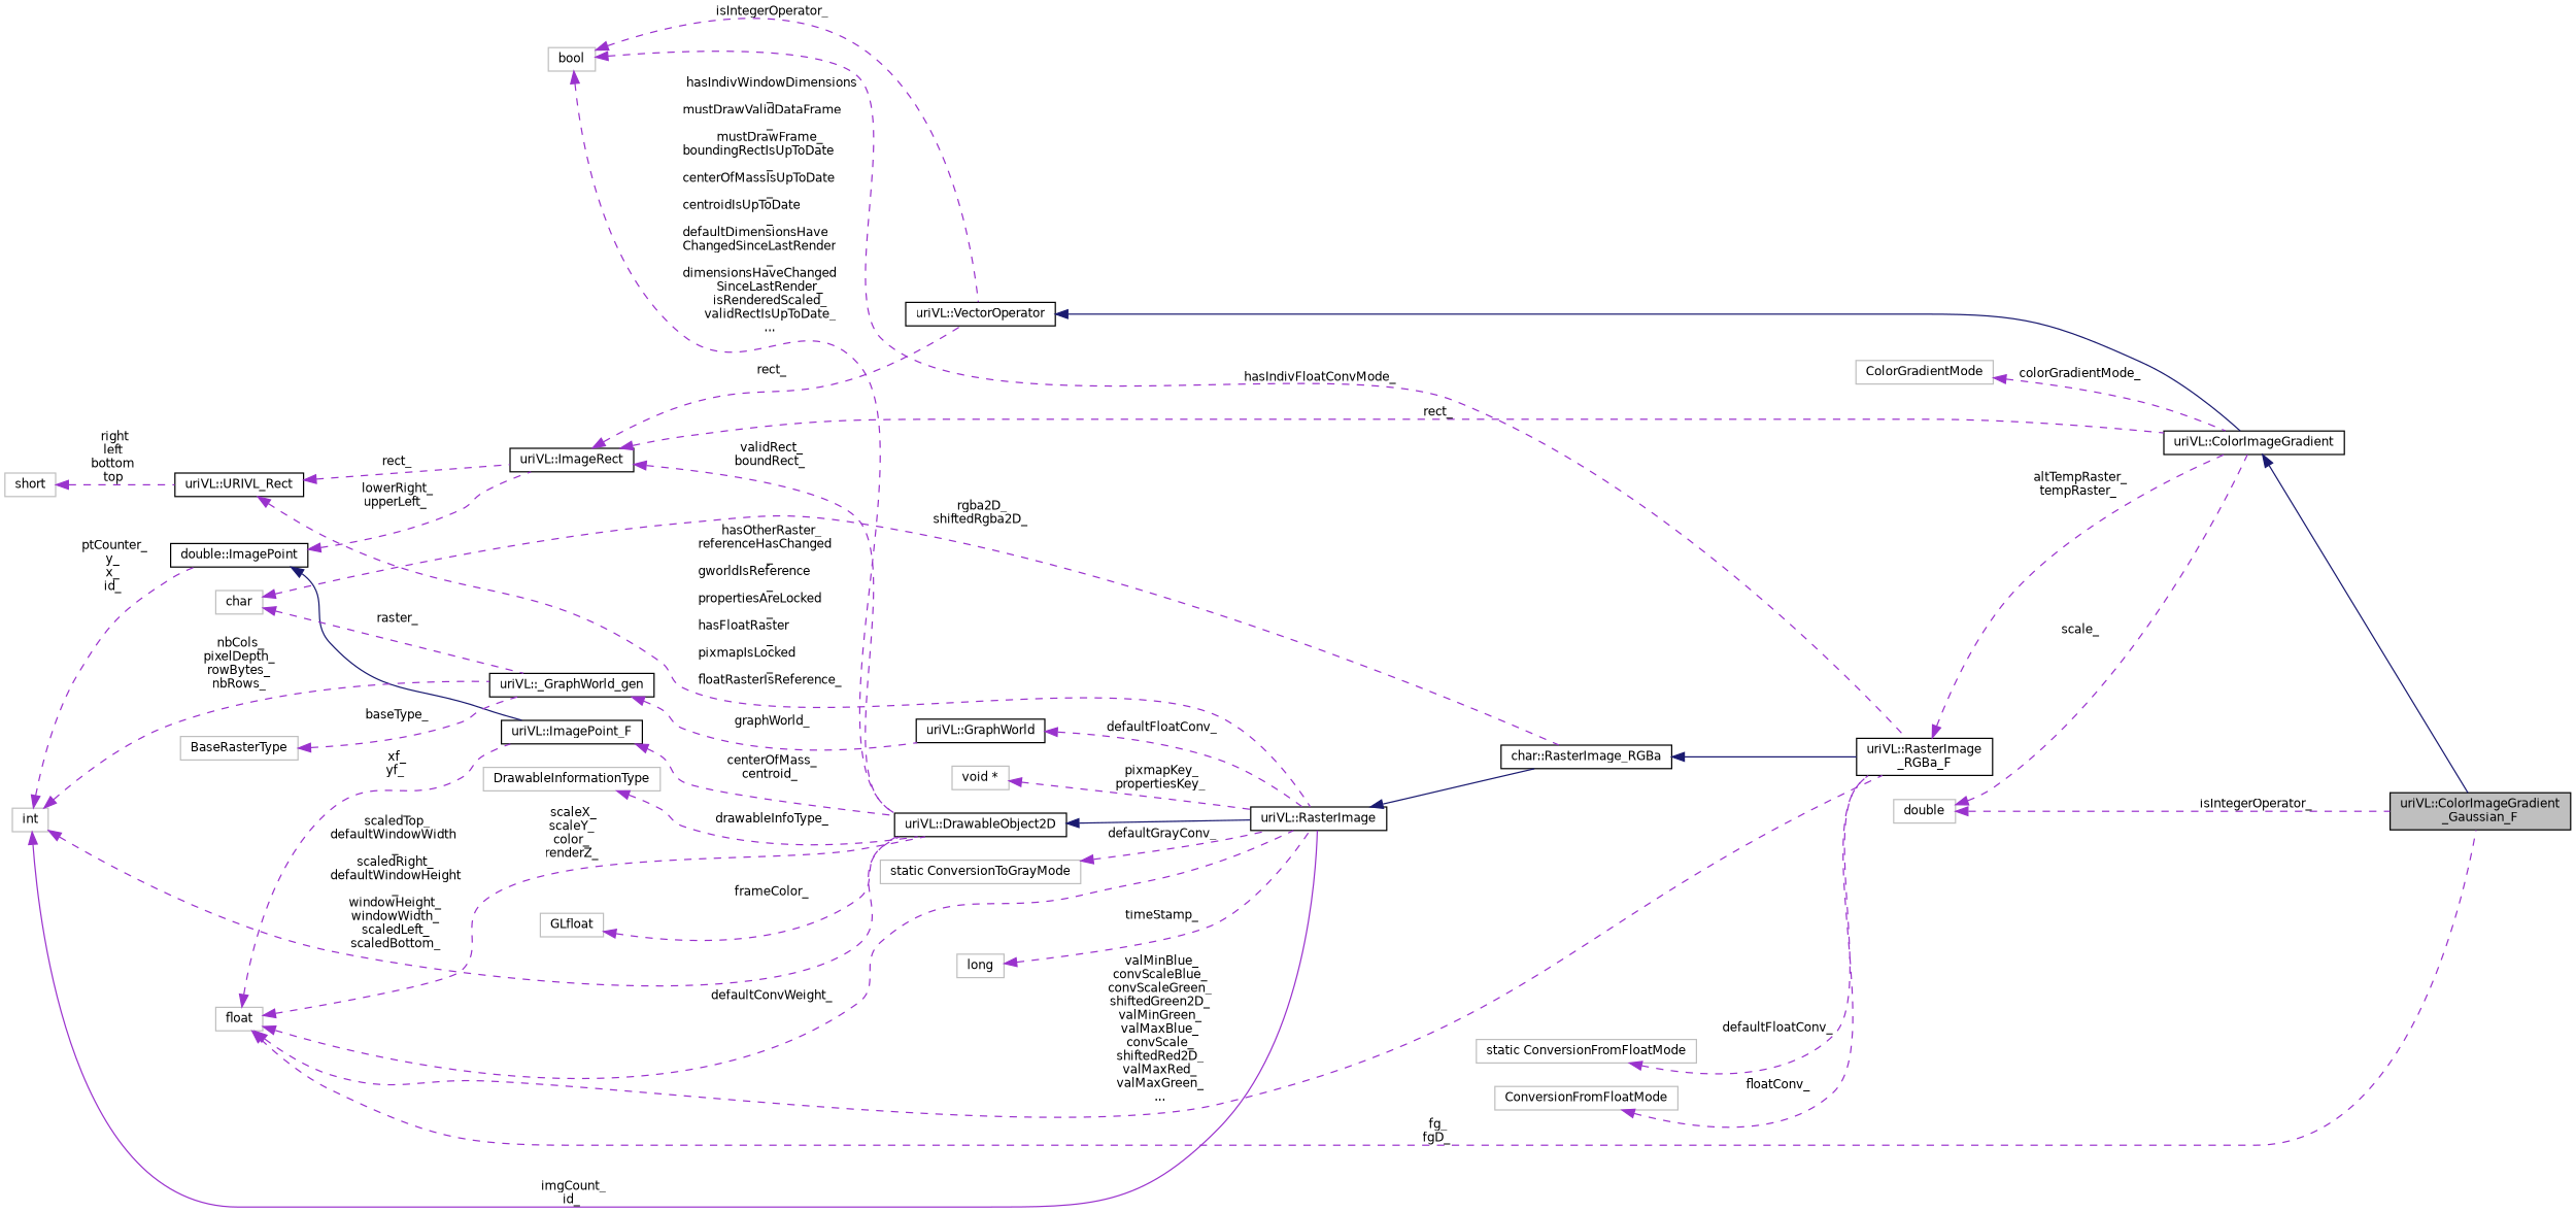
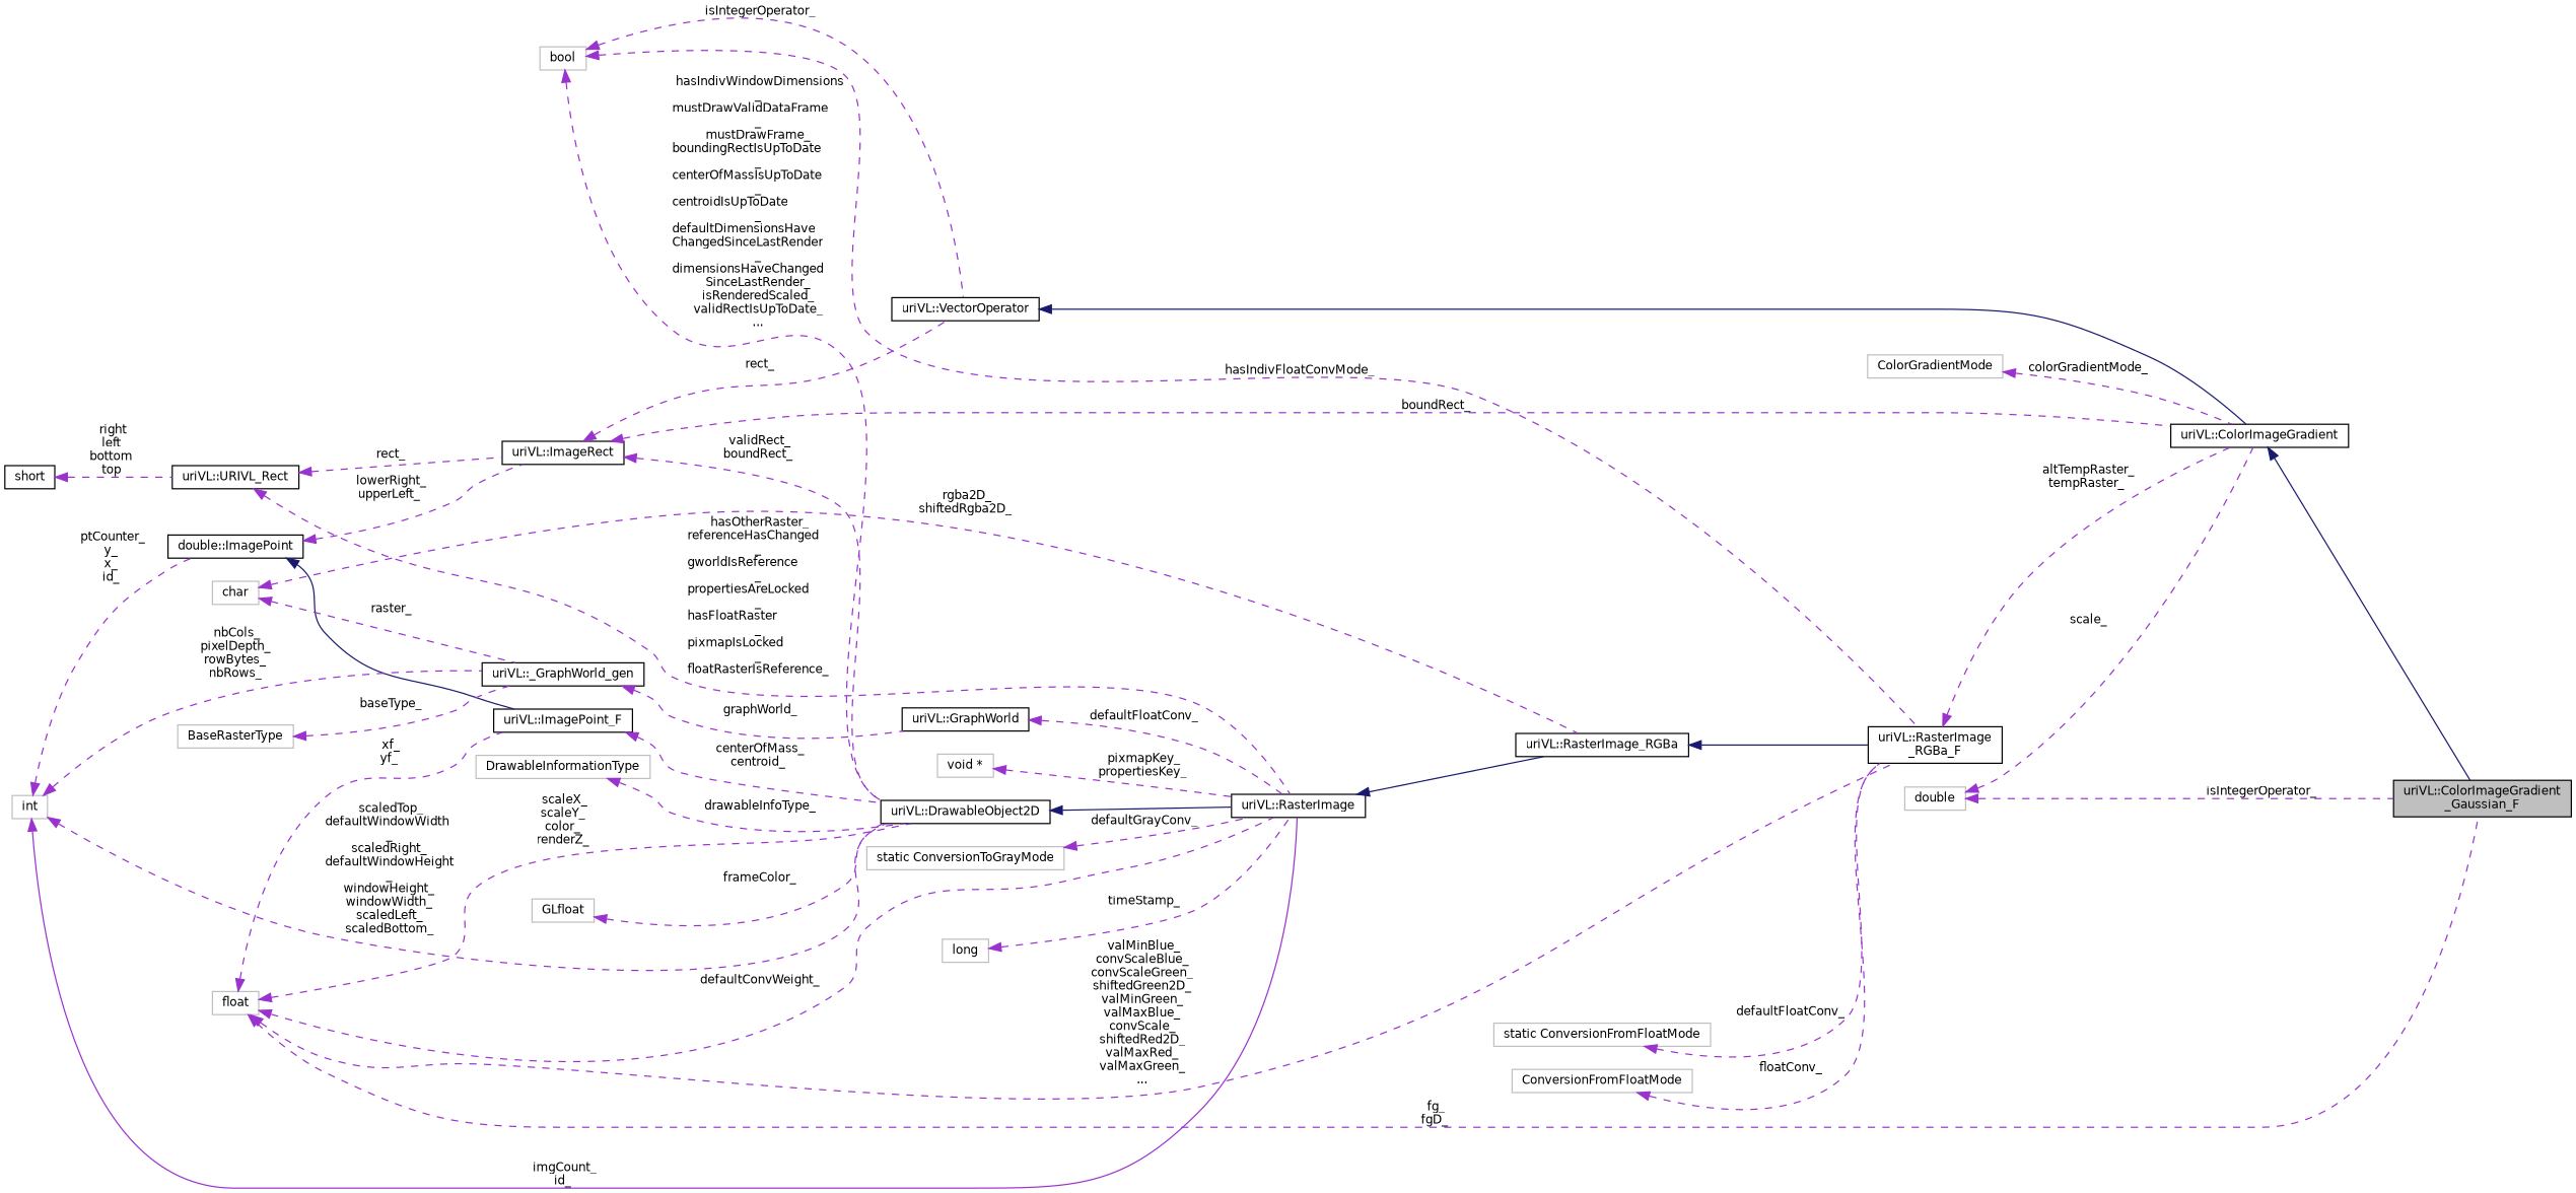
  digraph {
    rankdir=LR
    node [color=grey75 fillcolor=white fontname=Helvetica fontsize=10 shape=record style=filled]
    edge [color=darkorchid3 dir=back fontname=Helvetica fontsize=10 labelfontname=Helvetica labelfontsize=10 style=dashed]
    n1 [color=black fillcolor=grey75 fontcolor=black height=0.2 label="uriVL::ColorImageGradient\l_Gaussian_F" width=0.4]
    n2 [color=black height=0.2 label="uriVL::ColorImageGradient" width=0.4]
    n3 [color=black height=0.2 label="uriVL::VectorOperator" width=0.4]
    n4 [color=black height=0.2 label="uriVL::ImageRect" width=0.4]
    n5 [color=black height=0.2 label="uriVL::DrawableObject2D" width=0.4]
    n6 [color=black height=0.2 label="uriVL::RasterImage" width=0.4]
    n7 [color=black height=0.2 label="uriVL::URIVL_Rect" width=0.4]
-   n8 [height=0.2 label=short width=0.4]
+   n8 [color=black height=0.2 label=short width=0.4]
    n9 [color=black height=0.2 label="double::ImagePoint" width=0.4]
    n10 [color=black height=0.2 label="uriVL::ImagePoint_F" width=0.4]
    n11 [height=0.2 label=int width=0.4]
    n12 [color=black height=0.2 label="uriVL::_GraphWorld_gen" width=0.4]
-   n13 [color=black height=0.2 label="char::RasterImage_RGBa" width=0.4]
+   n13 [color=black height=0.2 label="uriVL::RasterImage_RGBa" width=0.4]
    n14 [color=black height=0.2 label="uriVL::GraphWorld" width=0.4]
    n15 [height=0.2 label=bool width=0.4]
    n16 [color=black height=0.2 label="uriVL::RasterImage\l_RGBa_F" width=0.4]
    n17 [height=0.2 label=double width=0.4]
    n18 [height=0.2 label=GLfloat width=0.4]
    n19 [height=0.2 label=float width=0.4]
    n20 [height=0.2 label=DrawableInformationType width=0.4]
    n21 [height=0.2 label=char width=0.4]
    n22 [height=0.2 label=BaseRasterType width=0.4]
    n23 [height=0.2 label="static ConversionToGrayMode" width=0.4]
    n24 [height=0.2 label=long width=0.4]
    n25 [height=0.2 label="void *" width=0.4]
    n26 [height=0.2 label="static ConversionFromFloatMode" width=0.4]
    n27 [height=0.2 label=ConversionFromFloatMode width=0.4]
    n28 [height=0.2 label=ColorGradientMode width=0.4]
    n2 -> n1 [color=midnightblue style=solid]
    n3 -> n2 [color=midnightblue style=solid]
-   n4 -> n2 [label=" rect_"]
+   n4 -> n2 [label=" boundRect_"]
    n4 -> n3 [label=" rect_"]
    n4 -> n5 [label=" validRect_\nboundRect_"]
    n5 -> n6 [color=midnightblue style=solid]
    n6 -> n13 [color=midnightblue style=solid]
    n7 -> n4 [label=" rect_"]
    n7 -> n6 [label=" hasOtherRaster_\nreferenceHasChanged\l_\ngworldIsReference\l_\npropertiesAreLocked\l_\nhasFloatRaster\l_\npixmapIsLocked\l_\nfloatRasterIsReference_"]
    n8 -> n7 [label=" right\nleft\nbottom\ntop"]
    n9 -> n4 [label=" lowerRight_\nupperLeft_"]
    n9 -> n10 [color=midnightblue style=solid]
    n10 -> n5 [label=" centerOfMass_\ncentroid_"]
    n11 -> n5 [label=" scaledTop_\ndefaultWindowWidth\l_\nscaledRight_\ndefaultWindowHeight\l_\nwindowHeight_\nwindowWidth_\nscaledLeft_\nscaledBottom_"]
    n11 -> n6 [label=" imgCount_\nid_" style=solid]
    n11 -> n9 [label=" ptCounter_\ny_\nx_\nid_"]
    n11 -> n12 [label=" nbCols_\npixelDepth_\nrowBytes_\nnbRows_"]
    n12 -> n14 [label=" graphWorld_"]
    n13 -> n16 [color=midnightblue style=solid]
    n14 -> n6 [label=" defaultFloatConv_"]
    n15 -> n3 [label=" isIntegerOperator_"]
    n15 -> n5 [label=" hasIndivWindowDimensions\l_\nmustDrawValidDataFrame\l_\nmustDrawFrame_\nboundingRectIsUpToDate\l_\ncenterOfMassIsUpToDate\l_\ncentroidIsUpToDate\l_\ndefaultDimensionsHave\lChangedSinceLastRender\l_\ndimensionsHaveChanged\lSinceLastRender_\nisRenderedScaled_\nvalidRectIsUpToDate_\n..."]
    n15 -> n16 [label=" hasIndivFloatConvMode_"]
    n16 -> n2 [label=" altTempRaster_\ntempRaster_"]
    n17 -> n1 [label=" isIntegerOperator_"]
    n17 -> n2 [label=" scale_"]
    n18 -> n5 [label=" frameColor_"]
    n19 -> n1 [label=" fg_\nfgD_"]
    n19 -> n5 [label=" scaleX_\nscaleY_\ncolor_\nrenderZ_"]
    n19 -> n6 [label=" defaultConvWeight_"]
    n19 -> n10 [label=" xf_\nyf_"]
    n19 -> n16 [label=" valMinBlue_\nconvScaleBlue_\nconvScaleGreen_\nshiftedGreen2D_\nvalMinGreen_\nvalMaxBlue_\nconvScale_\nshiftedRed2D_\nvalMaxRed_\nvalMaxGreen_\n..."]
    n20 -> n5 [label=" drawableInfoType_"]
    n21 -> n12 [label=" raster_"]
    n21 -> n13 [label=" rgba2D_\nshiftedRgba2D_"]
    n22 -> n12 [label=" baseType_"]
    n23 -> n6 [label=" defaultGrayConv_"]
    n24 -> n6 [label=" timeStamp_"]
    n25 -> n6 [label=" pixmapKey_\npropertiesKey_"]
    n26 -> n16 [label=" defaultFloatConv_"]
    n27 -> n16 [label=" floatConv_"]
    n28 -> n2 [label=" colorGradientMode_"]
  }
